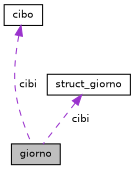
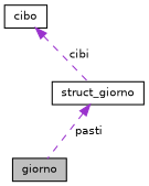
  digraph {
    node [color=black fillcolor=white fontname=Helvetica fontsize=10 shape=record style=filled]
    edge [color=darkorchid3 dir=back fontname=Helvetica fontsize=10 labelfontname=Helvetica labelfontsize=10 style=dashed]
    n1 [fillcolor=grey75 fontcolor=black height=0.2 label=giorno width=0.4]
    n2 [height=0.2 label=struct_giorno width=0.4]
    n3 [height=0.2 label=cibo width=0.4]
-   n2 -> n1 [label=" cibi"]
-   n3 -> n1 [label=" cibi"]
+   n2 -> n1 [label=" pasti"]
+   n3 -> n2 [label=" cibi"]
  }
